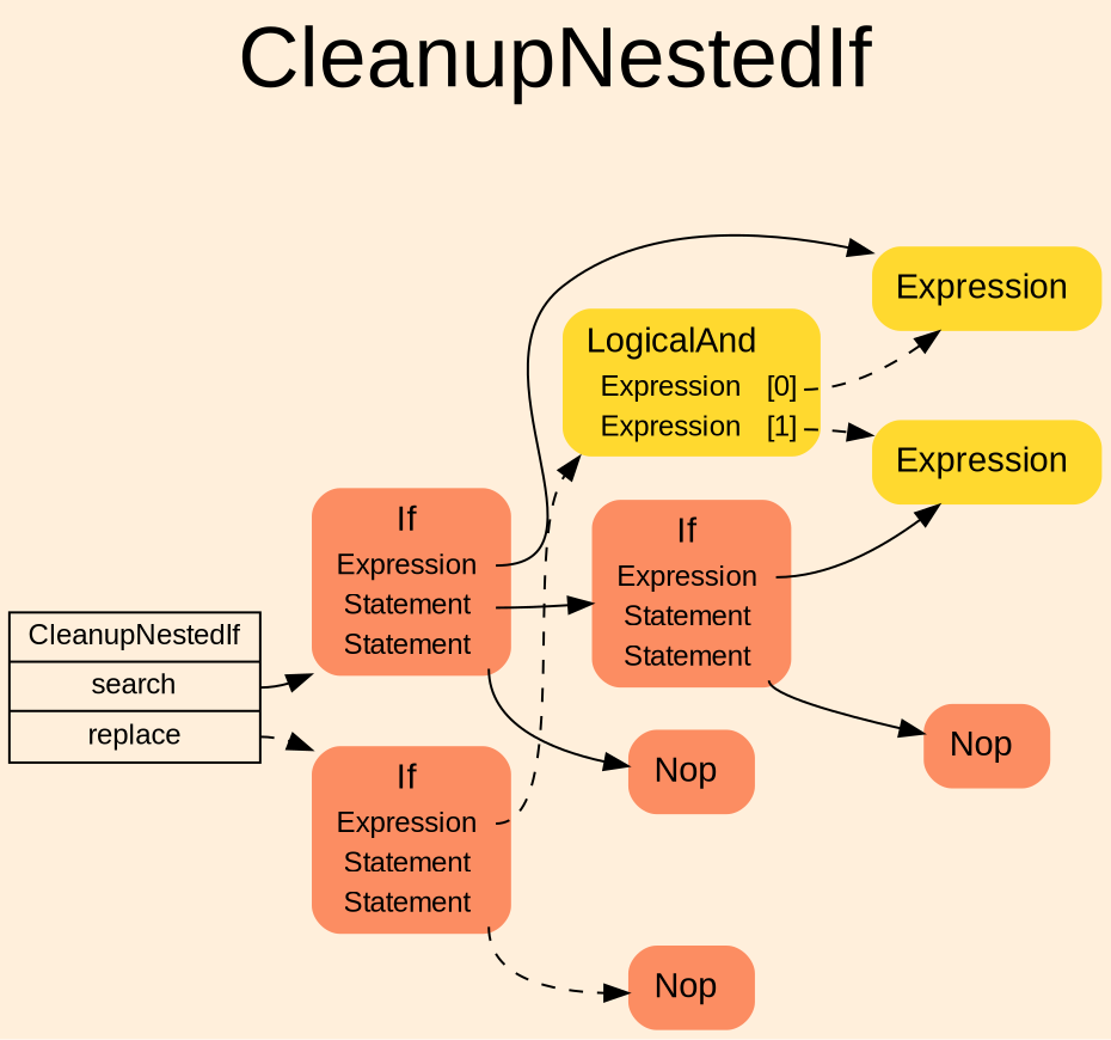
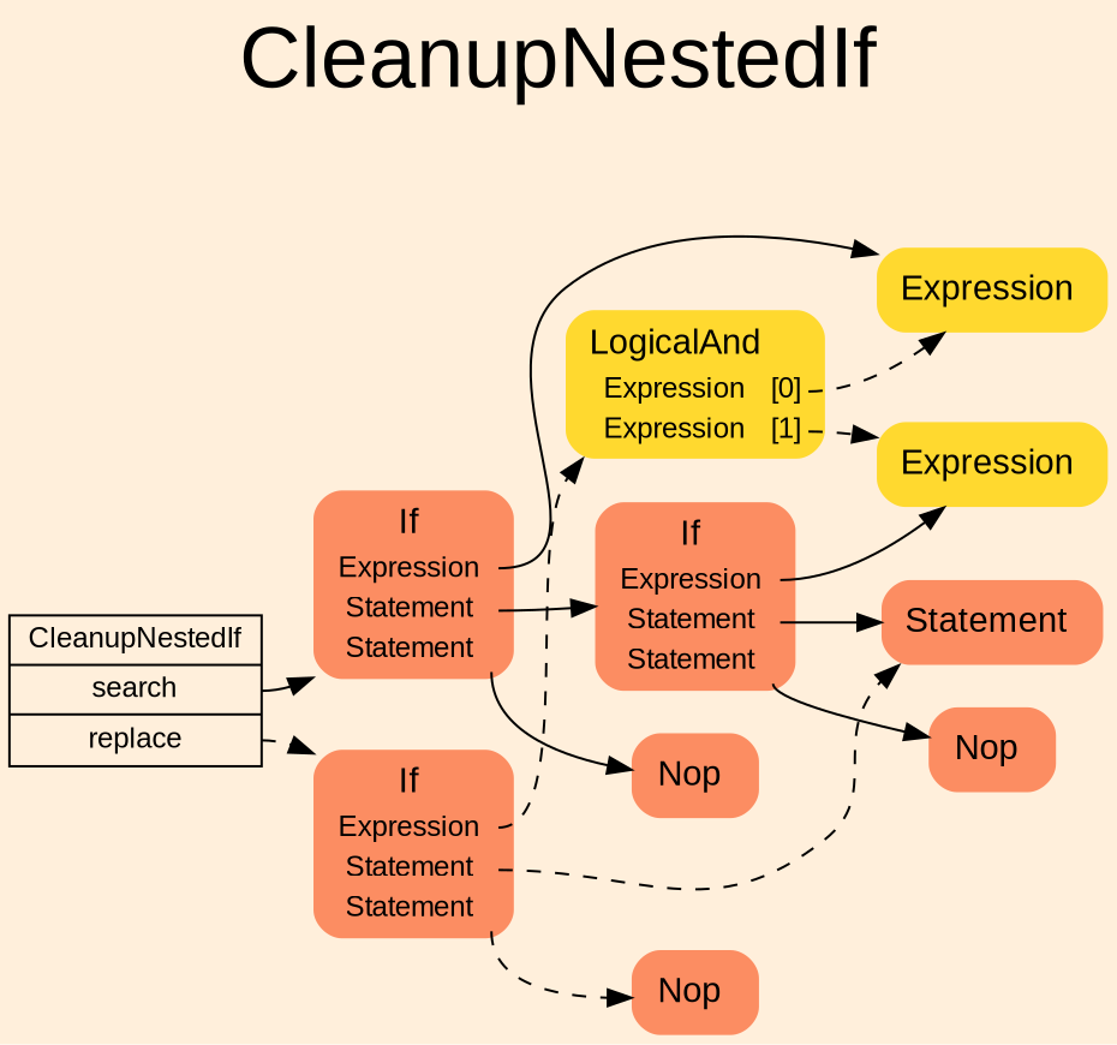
  digraph {
    bgcolor=antiquewhite1
    color=black
    fontcolor=black
    fontname=Arial
    fontsize=36
    label=CleanupNestedIf
    labelloc=t
    rankdir=LR
    ranksep=0.3
    node [fillcolor="/set28/2" fontname=Arial fontsize=12 shape=plaintext style="rounded,filled"]
    edge [color=black fontcolor=black fontname=Arial tailport=port0]
    n1 [color=black fillcolor=antiquewhite1 fontcolor=black label="<fixed> CleanupNestedIf | <port0> search | <port1> replace" shape=record style=filled]
    n2 [label=<<TABLE BORDER="0" CELLBORDER="0" CELLSPACING="0">      <TR><TD><FONT POINT-SIZE="15.0">If</FONT></TD><TD></TD></TR>      <TR><TD>Expression</TD><TD PORT="port0"></TD></TR>      <TR><TD>Statement</TD><TD PORT="port1"></TD></TR>      <TR><TD>Statement</TD><TD PORT="port2"></TD></TR>     </TABLE>>]
    n3 [label=<<TABLE BORDER="0" CELLBORDER="0" CELLSPACING="0">      <TR><TD><FONT POINT-SIZE="15.0">If</FONT></TD><TD></TD></TR>      <TR><TD>Expression</TD><TD PORT="port0"></TD></TR>      <TR><TD>Statement</TD><TD PORT="port1"></TD></TR>      <TR><TD>Statement</TD><TD PORT="port2"></TD></TR>     </TABLE>>]
    n4 [fillcolor="/set28/6" label=<<TABLE BORDER="0" CELLBORDER="0" CELLSPACING="0">      <TR><TD><FONT POINT-SIZE="15.0">Expression</FONT></TD><TD></TD></TR>     </TABLE>>]
    n5 [label=<<TABLE BORDER="0" CELLBORDER="0" CELLSPACING="0">      <TR><TD><FONT POINT-SIZE="15.0">If</FONT></TD><TD></TD></TR>      <TR><TD>Expression</TD><TD PORT="port0"></TD></TR>      <TR><TD>Statement</TD><TD PORT="port1"></TD></TR>      <TR><TD>Statement</TD><TD PORT="port2"></TD></TR>     </TABLE>>]
    n6 [label=<<TABLE BORDER="0" CELLBORDER="0" CELLSPACING="0">      <TR><TD><FONT POINT-SIZE="15.0">Nop</FONT></TD><TD></TD></TR>     </TABLE>>]
    n7 [fillcolor="/set28/6" label=<<TABLE BORDER="0" CELLBORDER="0" CELLSPACING="0">      <TR><TD><FONT POINT-SIZE="15.0">Expression</FONT></TD><TD></TD></TR>     </TABLE>>]
+   n8 [label=<<TABLE BORDER="0" CELLBORDER="0" CELLSPACING="0">      <TR><TD><FONT POINT-SIZE="15.0">Statement</FONT></TD><TD></TD></TR>     </TABLE>>]
    n9 [label=<<TABLE BORDER="0" CELLBORDER="0" CELLSPACING="0">      <TR><TD><FONT POINT-SIZE="15.0">Nop</FONT></TD><TD></TD></TR>     </TABLE>>]
    n10 [fillcolor="/set28/6" label=<<TABLE BORDER="0" CELLBORDER="0" CELLSPACING="0">      <TR><TD><FONT POINT-SIZE="15.0">LogicalAnd</FONT></TD><TD></TD></TR>      <TR><TD>Expression</TD><TD PORT="port0">[0]</TD></TR>      <TR><TD>Expression</TD><TD PORT="port1">[1]</TD></TR>     </TABLE>>]
    n11 [label=<<TABLE BORDER="0" CELLBORDER="0" CELLSPACING="0">      <TR><TD><FONT POINT-SIZE="15.0">Nop</FONT></TD><TD></TD></TR>     </TABLE>>]
    n1 -> n2
    n1 -> n3 [style=dashed tailport=port1]
    n2 -> n4
    n2 -> n5 [tailport=port1]
    n2 -> n6 [tailport=port2]
+   n3 -> n8 [style=dashed tailport=port1]
    n3 -> n10 [style=dashed]
    n3 -> n11 [style=dashed tailport=port2]
    n5 -> n7
+   n5 -> n8 [tailport=port1]
    n5 -> n9 [tailport=port2]
    n10 -> n4 [style=dashed]
    n10 -> n7 [style=dashed tailport=port1]
  }
